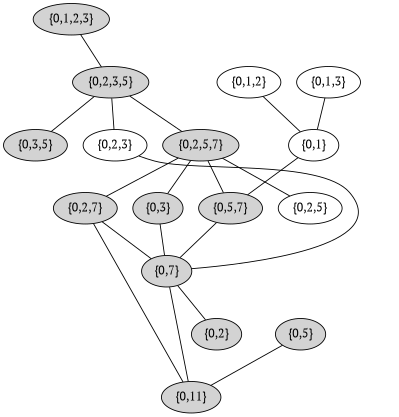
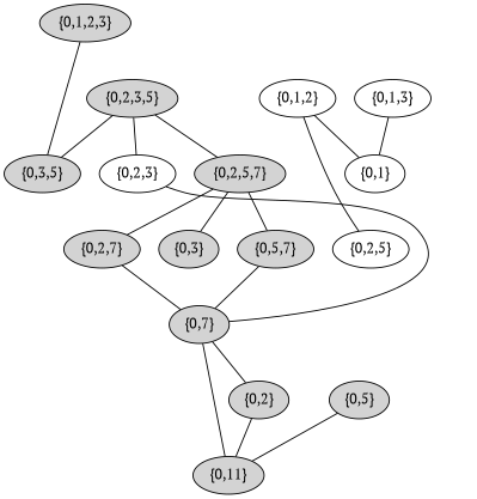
  graph {
    fontname="PT Serif"
    node [fontname="PT Serif" style=filled]
    edge [fontname="PT Serif"]
    n1 [label="{0,1,2,3}"]
    n2 [label="{0,2,3,5}"]
    n3 [label="{0,1,2}" style=""]
    n4 [label="{0,1}" style=""]
    n5 [label="{0,2,5,7}"]
    n6 [label="{0,1,3}" style=""]
    n7 [label="{0,3,5}"]
    n8 [label="{0,2,3}" style=""]
    n9 [label="{0,5,7}"]
    n10 [label="{0,2,5}" style=""]
    n11 [label="{0,2,7}"]
    n12 [label="{0,3}"]
    n13 [label="{0,7}"]
    n14 [label="{0,5}"]
    n15 [label="{0,2}"]
    n16 [label="{0,11}"]
-   n1 -- n2
+   n1 -- n7
    n2 -- n5
    n2 -- n7
    n2 -- n8
    n3 -- n4
    n3 -- n5 [style=invis]
-   n4 -- n9
    n5 -- n9
-   n5 -- n10
+   n3 -- n10
    n5 -- n11
    n5 -- n12
    n6 -- n4
    n8 -- n11 [style=invis]
    n8 -- n12 [style=invis]
    n8 -- n13 [constraint=false]
    n9 -- n13
    n10 -- n14 [style=invis]
    n10 -- n15 [style=invis]
    n11 -- n13
-   n12 -- n13
    n13 -- n15
    n13 -- n16
    n14 -- n16
-   n11 -- n16
+   n15 -- n16
  }
